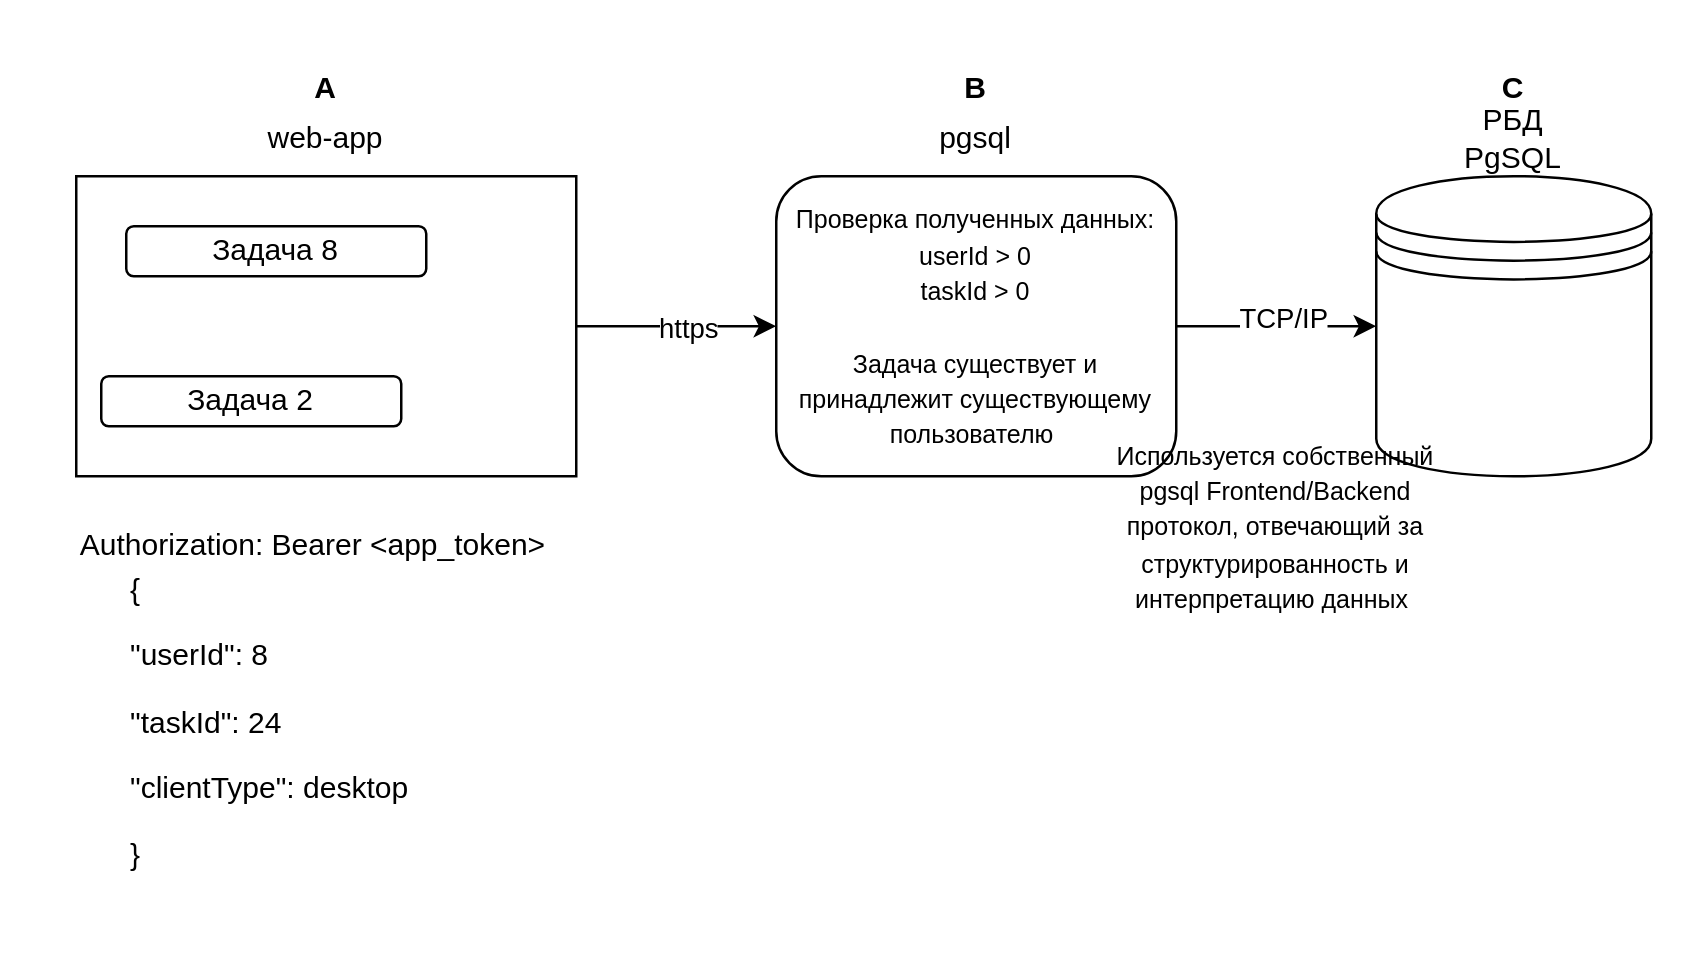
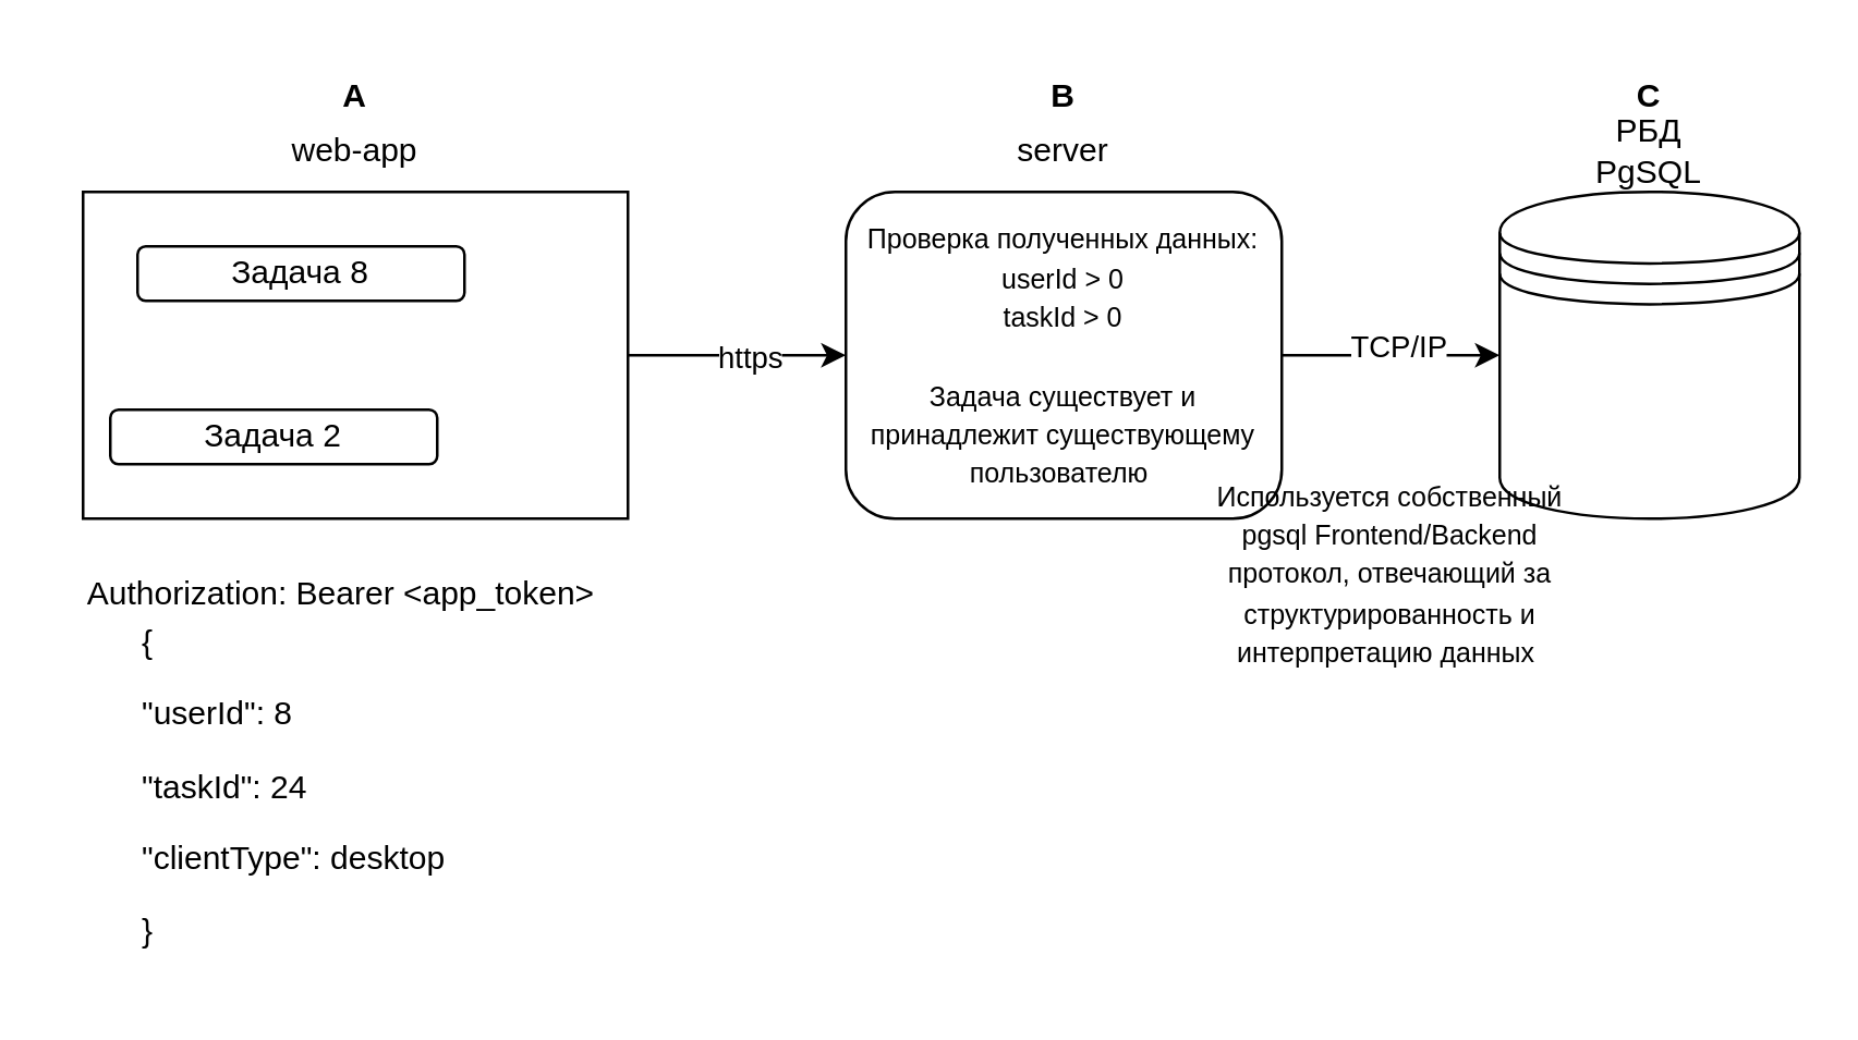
  <mxCell id="0" />
  <mxCell id="1" parent="0" />
  <mxCell id="2" style="edgeStyle=orthogonalEdgeStyle;rounded=0;orthogonalLoop=1;jettySize=auto;html=1;" parent="1" source="4" target="9" edge="1"><mxGeometry relative="1" as="geometry" /></mxCell>
  <mxCell id="3" value="https" style="edgeLabel;html=1;align=center;verticalAlign=middle;resizable=0;points=[];" parent="2" vertex="1" connectable="0"><mxGeometry x="0.09" relative="1" as="geometry"><mxPoint as="offset" /></mxGeometry></mxCell>
  <mxCell id="4" value="" style="rounded=0;whiteSpace=wrap;html=1;" parent="1" vertex="1"><mxGeometry x="30" y="70" width="200" height="120" as="geometry" /></mxCell>
  <mxCell id="5" value="&lt;b&gt;А&lt;/b&gt;" style="text;html=1;align=center;verticalAlign=middle;whiteSpace=wrap;rounded=0;" parent="1" vertex="1"><mxGeometry x="100" y="20" width="60" height="30" as="geometry" /></mxCell>
  <mxCell id="6" value="web-app" style="text;html=1;align=center;verticalAlign=middle;whiteSpace=wrap;rounded=0;" parent="1" vertex="1"><mxGeometry x="100" y="40" width="60" height="30" as="geometry" /></mxCell>
  <mxCell id="7" style="edgeStyle=orthogonalEdgeStyle;rounded=0;orthogonalLoop=1;jettySize=auto;html=1;" parent="1" source="9" target="12" edge="1"><mxGeometry relative="1" as="geometry" /></mxCell>
  <mxCell id="8" value="TCP/IP" style="edgeLabel;html=1;align=center;verticalAlign=middle;resizable=0;points=[];" parent="7" vertex="1" connectable="0"><mxGeometry x="0.059" y="4" relative="1" as="geometry"><mxPoint as="offset" /></mxGeometry></mxCell>
  <mxCell id="9" value="&lt;font style=&quot;font-size: 10px;&quot;&gt;Проверка полученных данных:&lt;br&gt;userId &amp;gt; 0&lt;br&gt;taskId &amp;gt; 0&lt;br&gt;&lt;br&gt;Задача существует и принадлежит существующему пользователю&amp;nbsp;&lt;/font&gt;" style="rounded=1;whiteSpace=wrap;html=1;" parent="1" vertex="1"><mxGeometry x="310" y="70" width="160" height="120" as="geometry" /></mxCell>
  <mxCell id="10" value="&lt;b&gt;B&lt;/b&gt;" style="text;html=1;align=center;verticalAlign=middle;whiteSpace=wrap;rounded=0;" parent="1" vertex="1"><mxGeometry x="360" y="20" width="60" height="30" as="geometry" /></mxCell>
- <mxCell id="11" value="pgsql" style="text;html=1;align=center;verticalAlign=middle;whiteSpace=wrap;rounded=0;" parent="1" vertex="1"><mxGeometry x="360" y="40" width="60" height="30" as="geometry" /></mxCell>
+ <mxCell id="11" value="server" style="text;html=1;align=center;verticalAlign=middle;whiteSpace=wrap;rounded=0;" parent="1" vertex="1"><mxGeometry x="360" y="40" width="60" height="30" as="geometry" /></mxCell>
  <mxCell id="12" value="" style="shape=datastore;whiteSpace=wrap;html=1;" parent="1" vertex="1"><mxGeometry x="550" y="70" width="110" height="120" as="geometry" /></mxCell>
  <mxCell id="13" value="&lt;b&gt;C&lt;/b&gt;" style="text;html=1;align=center;verticalAlign=middle;whiteSpace=wrap;rounded=0;" parent="1" vertex="1"><mxGeometry x="575" y="20" width="60" height="30" as="geometry" /></mxCell>
  <mxCell id="14" value="РБД PgSQL" style="text;html=1;align=center;verticalAlign=middle;whiteSpace=wrap;rounded=0;" parent="1" vertex="1"><mxGeometry x="575" y="40" width="60" height="30" as="geometry" /></mxCell>
  <mxCell id="15" value="Задача 2" style="rounded=1;whiteSpace=wrap;html=1;" parent="1" vertex="1"><mxGeometry x="40" y="150" width="120" height="20" as="geometry" /></mxCell>
  <mxCell id="16" value="Задача 8" style="rounded=1;whiteSpace=wrap;html=1;" parent="1" vertex="1"><mxGeometry x="50" y="90" width="120" height="20" as="geometry" /></mxCell>
  <mxCell id="17" value="&lt;div&gt;Authorization: Bearer &amp;lt;app_token&amp;gt;&lt;/div&gt;&lt;div&gt;&lt;br&gt;&lt;/div&gt;" style="text;html=1;align=center;verticalAlign=middle;whiteSpace=wrap;rounded=0;" parent="1" vertex="1"><mxGeometry x="20" y="210" width="210" height="30" as="geometry" /></mxCell>
  <mxCell id="18" value="&lt;meta charset=&quot;utf-8&quot;&gt;&lt;p data-pm-slice=&quot;0 0 []&quot;&gt;{&lt;/p&gt;&lt;p&gt;&quot;userId&quot;: 8&lt;/p&gt;&lt;p&gt;&quot;taskId&quot;: 24&lt;/p&gt;&lt;p&gt;&quot;clientType&quot;: desktop &lt;/p&gt;&lt;p&gt;}&lt;/p&gt;" style="text;html=1;whiteSpace=wrap;overflow=hidden;rounded=0;" parent="1" vertex="1"><mxGeometry x="50" y="210" width="180" height="150" as="geometry" /></mxCell>
  <mxCell id="19" value="&lt;div style=&quot;&quot;&gt;&lt;span style=&quot;font-size: 10px; background-color: initial;&quot;&gt;Используется собственный pgsql Frontend/Backend протокол, отвечающий за структурированность и интерпретацию данных&amp;nbsp;&lt;/span&gt;&lt;/div&gt;" style="text;html=1;align=center;verticalAlign=middle;whiteSpace=wrap;rounded=0;" parent="1" vertex="1"><mxGeometry x="445" y="170" width="130" height="80" as="geometry" /></mxCell>
